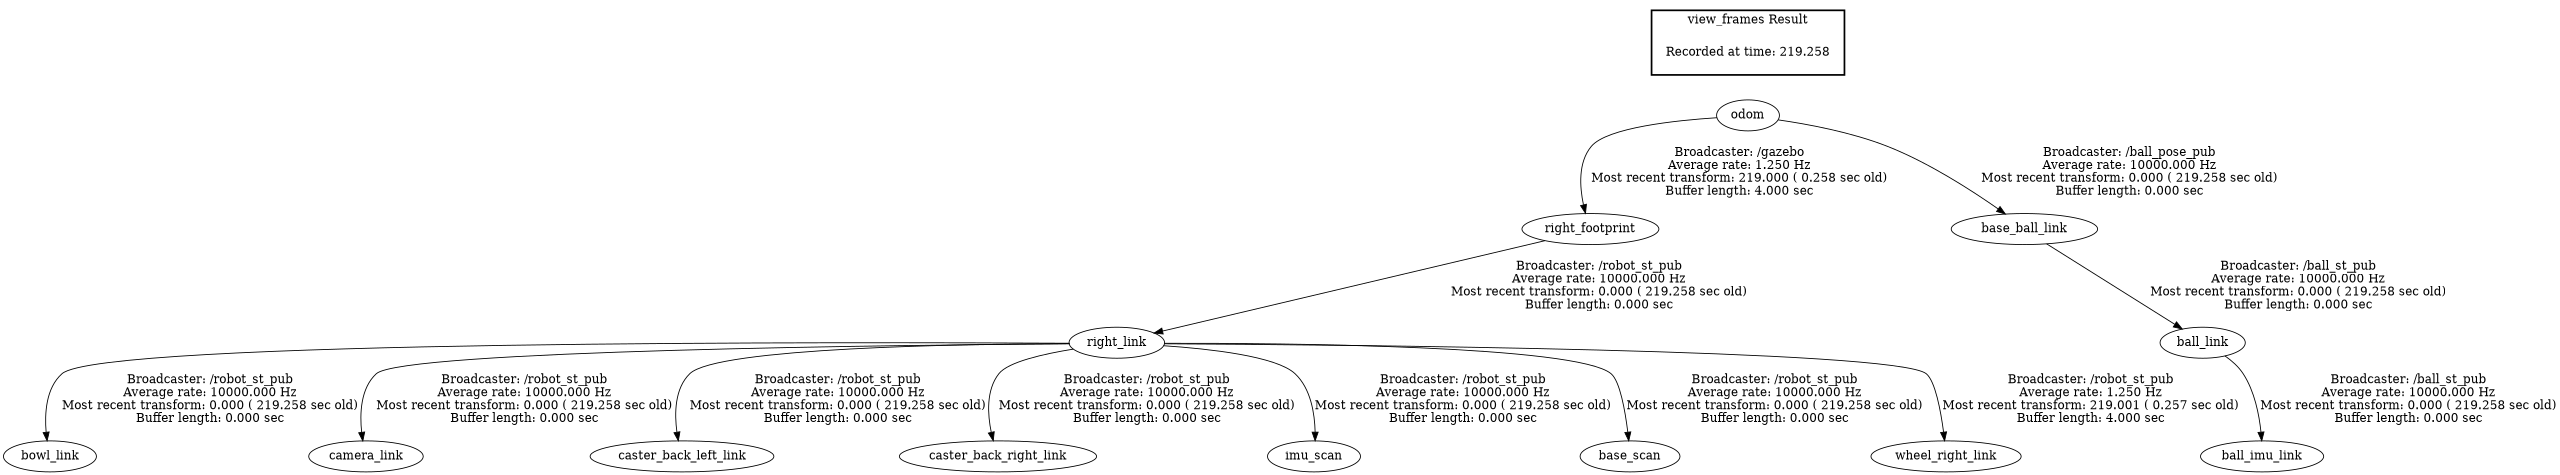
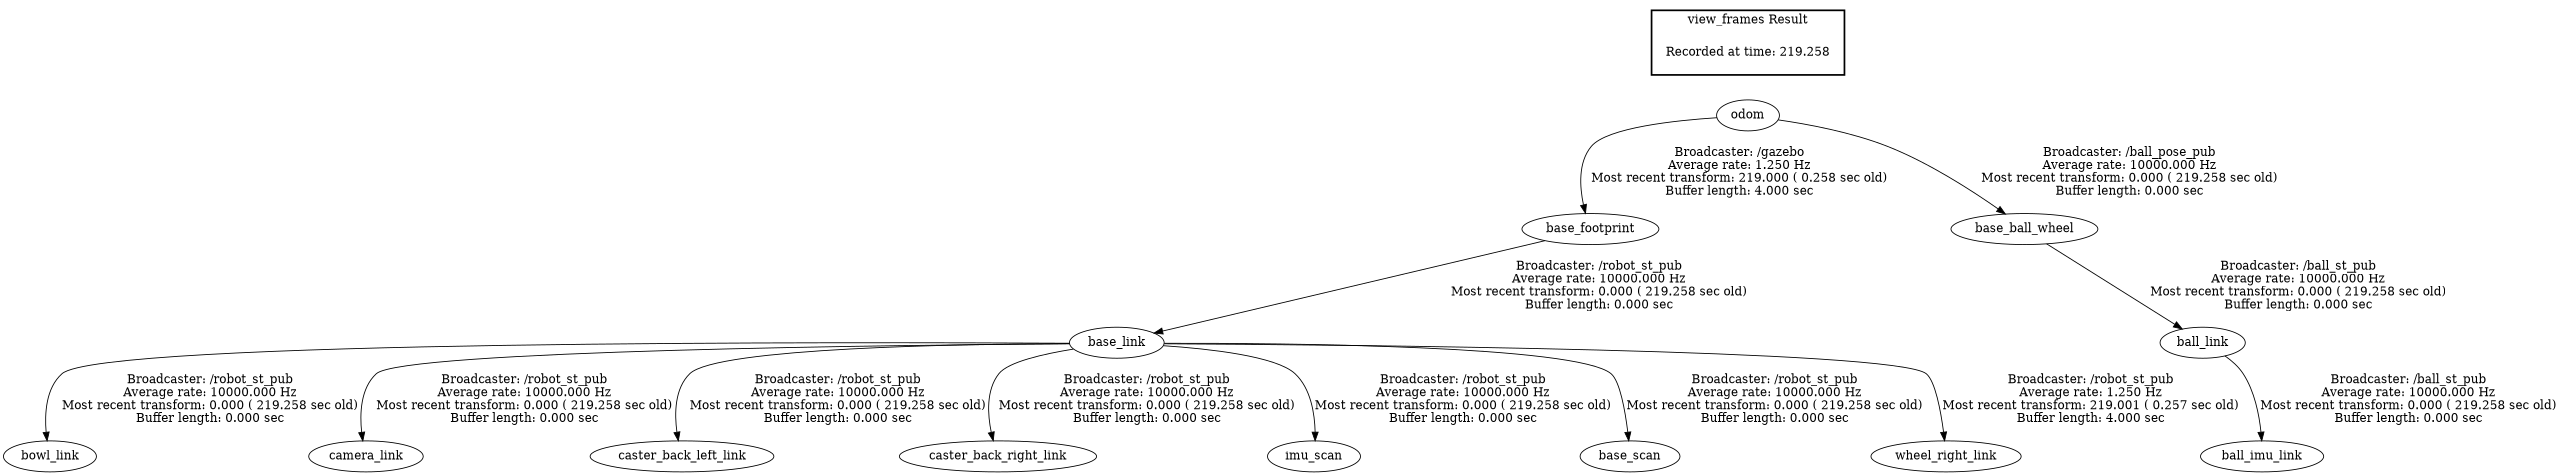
  digraph {
    "Recorded at time: 219.258" [shape=plaintext]
    odom
-   base_link [label=right_link]
+   base_link
    bowl_link
    camera_link
    caster_back_left_link
    caster_back_right_link
    n8 [label=imu_scan]
    base_scan
    wheel_right_link
-   base_footprint [label=right_footprint]
-   base_ball_link
+   base_footprint
+   base_ball_link [label=base_ball_wheel]
    ball_link
    ball_imu_link
    subgraph cluster_1 {
      color=black
      label="view_frames Result"
      style=bold
      "Recorded at time: 219.258"
    }
    "Recorded at time: 219.258" -> odom [style=invis]
    odom -> base_footprint [label="Broadcaster: /gazebo\nAverage rate: 1.250 Hz\nMost recent transform: 219.000 ( 0.258 sec old)\nBuffer length: 4.000 sec\n"]
    odom -> base_ball_link [label="Broadcaster: /ball_pose_pub\nAverage rate: 10000.000 Hz\nMost recent transform: 0.000 ( 219.258 sec old)\nBuffer length: 0.000 sec\n"]
    base_link -> bowl_link [label="Broadcaster: /robot_st_pub\nAverage rate: 10000.000 Hz\nMost recent transform: 0.000 ( 219.258 sec old)\nBuffer length: 0.000 sec\n"]
    base_link -> camera_link [label="Broadcaster: /robot_st_pub\nAverage rate: 10000.000 Hz\nMost recent transform: 0.000 ( 219.258 sec old)\nBuffer length: 0.000 sec\n"]
    base_link -> caster_back_left_link [label="Broadcaster: /robot_st_pub\nAverage rate: 10000.000 Hz\nMost recent transform: 0.000 ( 219.258 sec old)\nBuffer length: 0.000 sec\n"]
    base_link -> caster_back_right_link [label="Broadcaster: /robot_st_pub\nAverage rate: 10000.000 Hz\nMost recent transform: 0.000 ( 219.258 sec old)\nBuffer length: 0.000 sec\n"]
    base_link -> n8 [label="Broadcaster: /robot_st_pub\nAverage rate: 10000.000 Hz\nMost recent transform: 0.000 ( 219.258 sec old)\nBuffer length: 0.000 sec\n"]
    base_link -> base_scan [label="Broadcaster: /robot_st_pub\nAverage rate: 10000.000 Hz\nMost recent transform: 0.000 ( 219.258 sec old)\nBuffer length: 0.000 sec\n"]
    base_link -> wheel_right_link [label="Broadcaster: /robot_st_pub\nAverage rate: 1.250 Hz\nMost recent transform: 219.001 ( 0.257 sec old)\nBuffer length: 4.000 sec\n"]
    base_footprint -> base_link [label="Broadcaster: /robot_st_pub\nAverage rate: 10000.000 Hz\nMost recent transform: 0.000 ( 219.258 sec old)\nBuffer length: 0.000 sec\n"]
    base_ball_link -> ball_link [label="Broadcaster: /ball_st_pub\nAverage rate: 10000.000 Hz\nMost recent transform: 0.000 ( 219.258 sec old)\nBuffer length: 0.000 sec\n"]
    ball_link -> ball_imu_link [label="Broadcaster: /ball_st_pub\nAverage rate: 10000.000 Hz\nMost recent transform: 0.000 ( 219.258 sec old)\nBuffer length: 0.000 sec\n"]
  }
